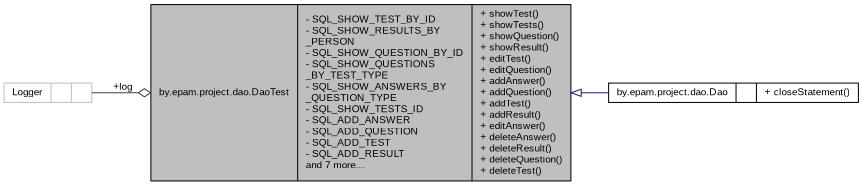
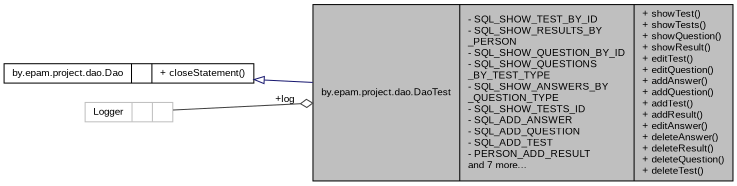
  digraph {
    fontname="Liberation Sans"
    rankdir=LR
    node [color=black fontname="Liberation Sans" fontsize=10 shape=record]
    edge [fontname="Liberation Sans" fontsize=10 labelfontname=FreeSans labelfontsize=10 style=solid]
-   n1 [fillcolor=grey75 fontcolor=black height=0.2 label="{by.epam.project.dao.DaoTest\n|- SQL_SHOW_TEST_BY_ID\l- SQL_SHOW_RESULTS_BY\l_PERSON\l- SQL_SHOW_QUESTION_BY_ID\l- SQL_SHOW_QUESTIONS\l_BY_TEST_TYPE\l- SQL_SHOW_ANSWERS_BY\l_QUESTION_TYPE\l- SQL_SHOW_TESTS_ID\l- SQL_ADD_ANSWER\l- SQL_ADD_QUESTION\l- SQL_ADD_TEST\l- SQL_ADD_RESULT\land 7 more...\l|+ showTest()\l+ showTests()\l+ showQuestion()\l+ showResult()\l+ editTest()\l+ editQuestion()\l+ addAnswer()\l+ addQuestion()\l+ addTest()\l+ addResult()\l+ editAnswer()\l+ deleteAnswer()\l+ deleteResult()\l+ deleteQuestion()\l+ deleteTest()\l}" style=filled width=0.4]
+   n1 [fillcolor=grey75 fontcolor=black height=0.2 label="{by.epam.project.dao.DaoTest\n|- SQL_SHOW_TEST_BY_ID\l- SQL_SHOW_RESULTS_BY\l_PERSON\l- SQL_SHOW_QUESTION_BY_ID\l- SQL_SHOW_QUESTIONS\l_BY_TEST_TYPE\l- SQL_SHOW_ANSWERS_BY\l_QUESTION_TYPE\l- SQL_SHOW_TESTS_ID\l- SQL_ADD_ANSWER\l- SQL_ADD_QUESTION\l- SQL_ADD_TEST\l- PERSON_ADD_RESULT\land 7 more...\l|+ showTest()\l+ showTests()\l+ showQuestion()\l+ showResult()\l+ editTest()\l+ editQuestion()\l+ addAnswer()\l+ addQuestion()\l+ addTest()\l+ addResult()\l+ editAnswer()\l+ deleteAnswer()\l+ deleteResult()\l+ deleteQuestion()\l+ deleteTest()\l}" style=filled width=0.4]
    n2 [height=0.2 label="{by.epam.project.dao.Dao\n||+ closeStatement()\l}" width=0.4]
    n3 [color=grey75 height=0.2 label="{Logger\n||}" width=0.4]
-   n1 -> n2 [arrowtail=onormal color=midnightblue dir=back]
+   n2 -> n1 [arrowtail=onormal color=midnightblue dir=back]
    n3 -> n1 [arrowhead=odiamond color=grey25 label=" +log"]
  }
